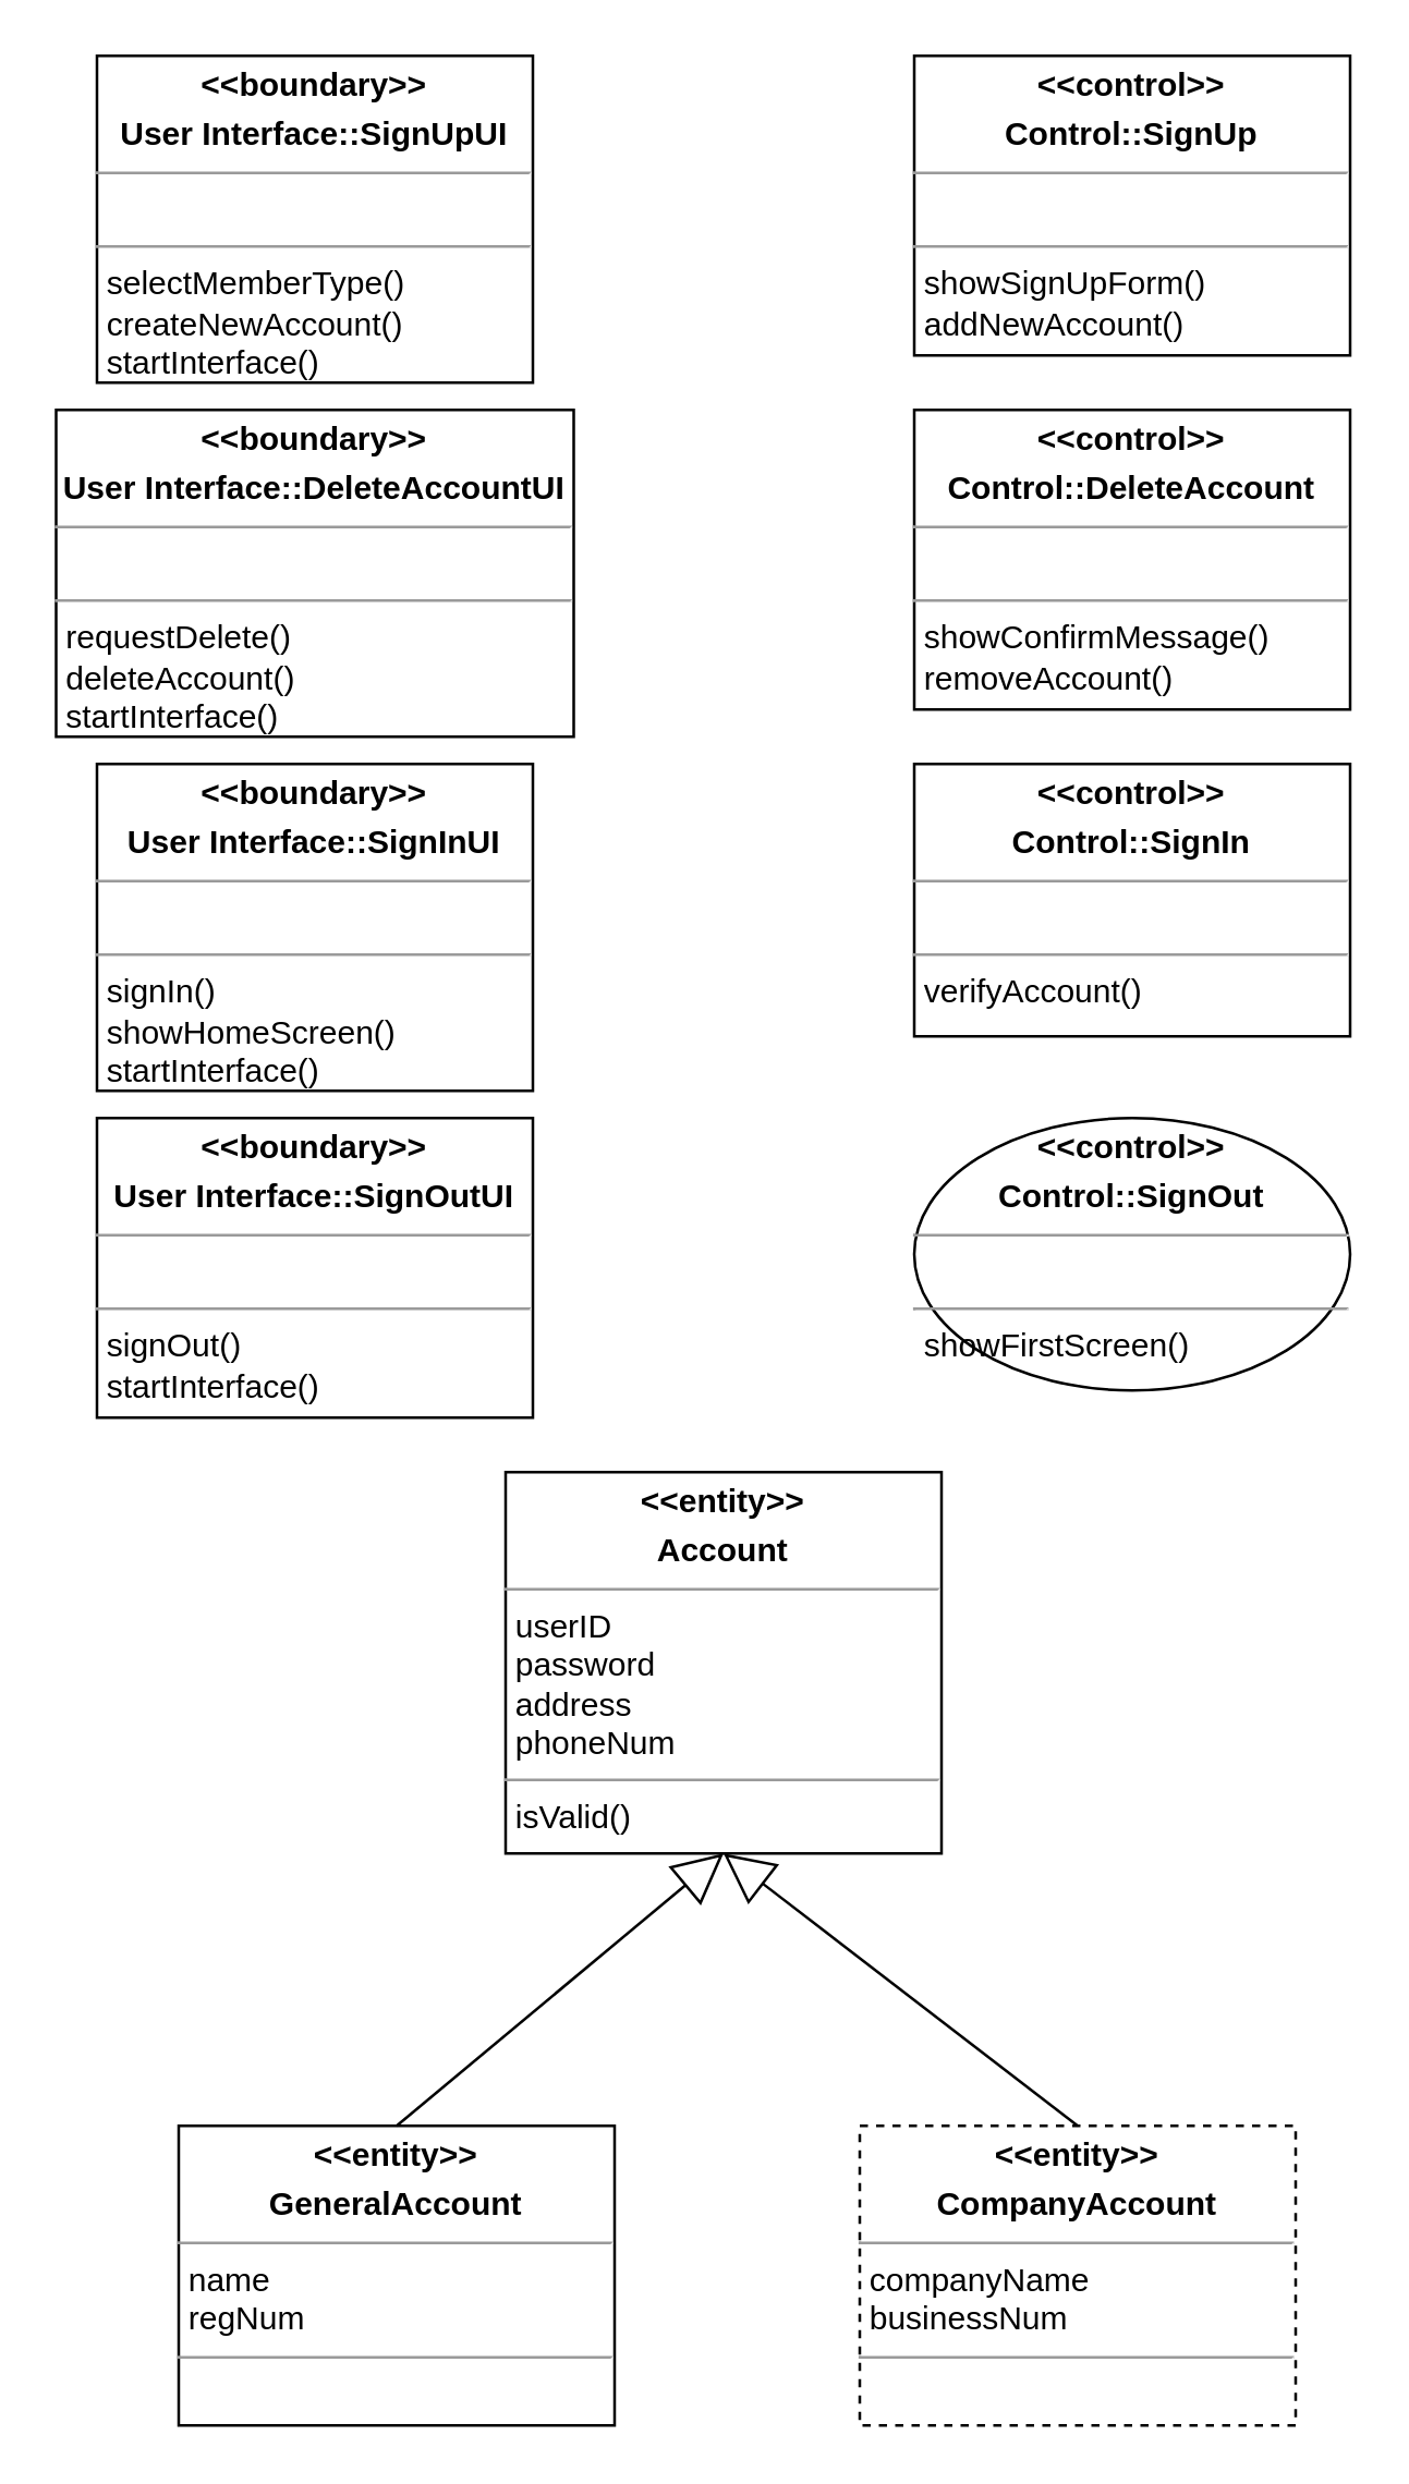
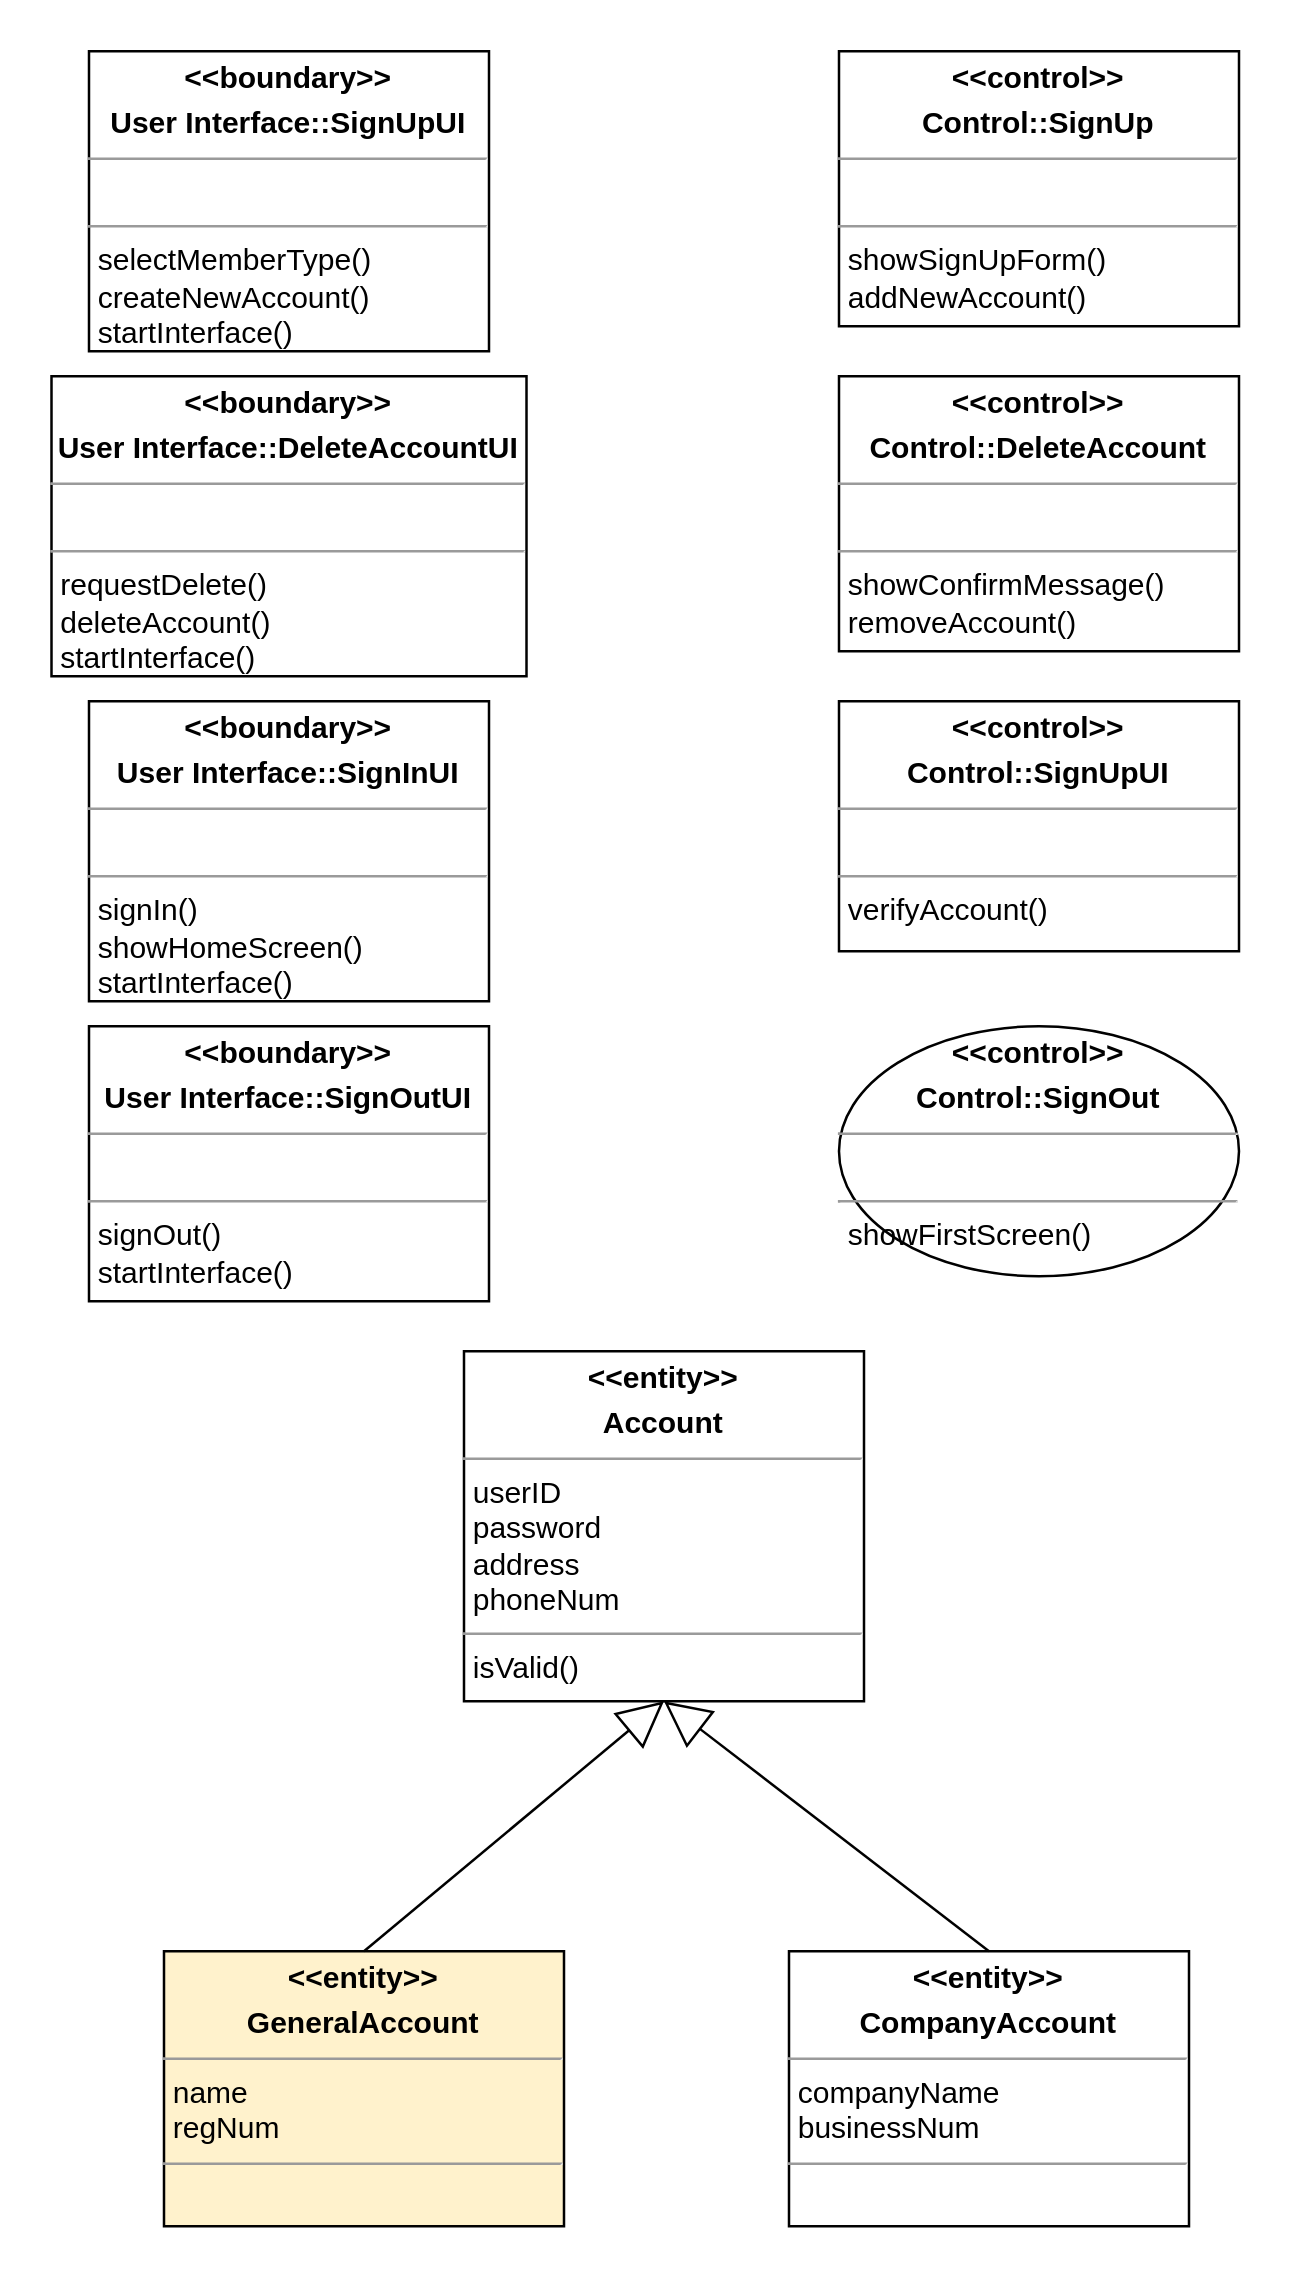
  <mxCell id="0" />
  <mxCell id="1" parent="0" />
  <mxCell id="2" value="&lt;p style=&quot;margin:0px;margin-top:4px;text-align:center;&quot;&gt;&lt;b&gt;&amp;lt;&amp;lt;boundary&amp;gt;&amp;gt;&lt;/b&gt;&lt;/p&gt;&lt;p style=&quot;margin:0px;margin-top:4px;text-align:center;&quot;&gt;&lt;b&gt;User Interface::SignUpUI&lt;/b&gt;&lt;/p&gt;&lt;hr size=&quot;1&quot;&gt;&lt;p style=&quot;margin:0px;margin-left:4px;&quot;&gt;&lt;br&gt;&lt;/p&gt;&lt;hr size=&quot;1&quot;&gt;&lt;p style=&quot;margin:0px;margin-left:4px;&quot;&gt;selectMemberType()&lt;/p&gt;&lt;p style=&quot;margin:0px;margin-left:4px;&quot;&gt;createNewAccount()&lt;/p&gt;&lt;p style=&quot;margin:0px;margin-left:4px;&quot;&gt;startInterface()&lt;/p&gt;" style="verticalAlign=top;align=left;overflow=fill;fontSize=12;fontFamily=Helvetica;html=1;whiteSpace=wrap;" vertex="1" parent="1"><mxGeometry x="35" y="20" width="160" height="120" as="geometry" /></mxCell>
  <mxCell id="3" value="&lt;p style=&quot;margin:0px;margin-top:4px;text-align:center;&quot;&gt;&lt;b&gt;&amp;lt;&amp;lt;control&amp;gt;&amp;gt;&lt;/b&gt;&lt;/p&gt;&lt;p style=&quot;margin:0px;margin-top:4px;text-align:center;&quot;&gt;&lt;b&gt;Control::SignUp&lt;/b&gt;&lt;/p&gt;&lt;hr size=&quot;1&quot;&gt;&lt;p style=&quot;margin:0px;margin-left:4px;&quot;&gt;&lt;br&gt;&lt;/p&gt;&lt;hr size=&quot;1&quot;&gt;&lt;p style=&quot;margin:0px;margin-left:4px;&quot;&gt;showSignUpForm()&lt;/p&gt;&lt;p style=&quot;margin:0px;margin-left:4px;&quot;&gt;addNewAccount()&lt;/p&gt;" style="verticalAlign=top;align=left;overflow=fill;fontSize=12;fontFamily=Helvetica;html=1;whiteSpace=wrap;" vertex="1" parent="1"><mxGeometry x="335" y="20" width="160" height="110" as="geometry" /></mxCell>
  <mxCell id="4" value="&lt;p style=&quot;margin:0px;margin-top:4px;text-align:center;&quot;&gt;&lt;b&gt;&amp;lt;&amp;lt;entity&amp;gt;&amp;gt;&lt;/b&gt;&lt;/p&gt;&lt;p style=&quot;margin:0px;margin-top:4px;text-align:center;&quot;&gt;&lt;b&gt;Account&lt;/b&gt;&lt;/p&gt;&lt;hr size=&quot;1&quot;&gt;&lt;p style=&quot;margin:0px;margin-left:4px;&quot;&gt;userID&lt;/p&gt;&lt;p style=&quot;margin:0px;margin-left:4px;&quot;&gt;password&lt;/p&gt;&lt;p style=&quot;margin:0px;margin-left:4px;&quot;&gt;address&lt;/p&gt;&lt;p style=&quot;margin:0px;margin-left:4px;&quot;&gt;phoneNum&lt;/p&gt;&lt;hr size=&quot;1&quot;&gt;&lt;p style=&quot;margin:0px;margin-left:4px;&quot;&gt;isValid()&lt;/p&gt;" style="verticalAlign=top;align=left;overflow=fill;fontSize=12;fontFamily=Helvetica;html=1;whiteSpace=wrap;" vertex="1" parent="1"><mxGeometry x="185" y="540" width="160" height="140" as="geometry" /></mxCell>
- <mxCell id="5" value="&lt;p style=&quot;margin:0px;margin-top:4px;text-align:center;&quot;&gt;&lt;b&gt;&amp;lt;&amp;lt;entity&amp;gt;&amp;gt;&lt;/b&gt;&lt;/p&gt;&lt;p style=&quot;margin:0px;margin-top:4px;text-align:center;&quot;&gt;&lt;b&gt;GeneralAccount&lt;/b&gt;&lt;/p&gt;&lt;hr size=&quot;1&quot;&gt;&lt;p style=&quot;margin:0px;margin-left:4px;&quot;&gt;name&lt;/p&gt;&lt;p style=&quot;margin:0px;margin-left:4px;&quot;&gt;regNum&lt;/p&gt;&lt;hr size=&quot;1&quot;&gt;&lt;p style=&quot;margin:0px;margin-left:4px;&quot;&gt;&lt;br&gt;&lt;/p&gt;" style="verticalAlign=top;align=left;overflow=fill;fontSize=12;fontFamily=Helvetica;html=1;whiteSpace=wrap;" vertex="1" parent="1"><mxGeometry x="65" y="780" width="160" height="110" as="geometry" /></mxCell>
- <mxCell id="6" value="&lt;p style=&quot;margin:0px;margin-top:4px;text-align:center;&quot;&gt;&lt;b&gt;&amp;lt;&amp;lt;entity&amp;gt;&amp;gt;&lt;/b&gt;&lt;/p&gt;&lt;p style=&quot;margin:0px;margin-top:4px;text-align:center;&quot;&gt;&lt;b&gt;CompanyAccount&lt;/b&gt;&lt;/p&gt;&lt;hr size=&quot;1&quot;&gt;&lt;p style=&quot;margin:0px;margin-left:4px;&quot;&gt;companyName&lt;/p&gt;&lt;p style=&quot;margin:0px;margin-left:4px;&quot;&gt;businessNum&lt;/p&gt;&lt;hr size=&quot;1&quot;&gt;&lt;p style=&quot;margin:0px;margin-left:4px;&quot;&gt;&lt;br&gt;&lt;/p&gt;" style="verticalAlign=top;align=left;overflow=fill;fontSize=12;fontFamily=Helvetica;html=1;whiteSpace=wrap;dashed=1;" vertex="1" parent="1"><mxGeometry x="315" y="780" width="160" height="110" as="geometry" /></mxCell>
+ <mxCell id="5" value="&lt;p style=&quot;margin:0px;margin-top:4px;text-align:center;&quot;&gt;&lt;b&gt;&amp;lt;&amp;lt;entity&amp;gt;&amp;gt;&lt;/b&gt;&lt;/p&gt;&lt;p style=&quot;margin:0px;margin-top:4px;text-align:center;&quot;&gt;&lt;b&gt;GeneralAccount&lt;/b&gt;&lt;/p&gt;&lt;hr size=&quot;1&quot;&gt;&lt;p style=&quot;margin:0px;margin-left:4px;&quot;&gt;name&lt;/p&gt;&lt;p style=&quot;margin:0px;margin-left:4px;&quot;&gt;regNum&lt;/p&gt;&lt;hr size=&quot;1&quot;&gt;&lt;p style=&quot;margin:0px;margin-left:4px;&quot;&gt;&lt;br&gt;&lt;/p&gt;" style="verticalAlign=top;align=left;overflow=fill;fontSize=12;fontFamily=Helvetica;html=1;whiteSpace=wrap;fillColor=#fff2cc;" vertex="1" parent="1"><mxGeometry x="65" y="780" width="160" height="110" as="geometry" /></mxCell>
+ <mxCell id="6" value="&lt;p style=&quot;margin:0px;margin-top:4px;text-align:center;&quot;&gt;&lt;b&gt;&amp;lt;&amp;lt;entity&amp;gt;&amp;gt;&lt;/b&gt;&lt;/p&gt;&lt;p style=&quot;margin:0px;margin-top:4px;text-align:center;&quot;&gt;&lt;b&gt;CompanyAccount&lt;/b&gt;&lt;/p&gt;&lt;hr size=&quot;1&quot;&gt;&lt;p style=&quot;margin:0px;margin-left:4px;&quot;&gt;companyName&lt;/p&gt;&lt;p style=&quot;margin:0px;margin-left:4px;&quot;&gt;businessNum&lt;/p&gt;&lt;hr size=&quot;1&quot;&gt;&lt;p style=&quot;margin:0px;margin-left:4px;&quot;&gt;&lt;br&gt;&lt;/p&gt;" style="verticalAlign=top;align=left;overflow=fill;fontSize=12;fontFamily=Helvetica;html=1;whiteSpace=wrap;" vertex="1" parent="1"><mxGeometry x="315" y="780" width="160" height="110" as="geometry" /></mxCell>
  <mxCell id="7" value="&lt;p style=&quot;margin:0px;margin-top:4px;text-align:center;&quot;&gt;&lt;b&gt;&amp;lt;&amp;lt;boundary&amp;gt;&amp;gt;&lt;/b&gt;&lt;/p&gt;&lt;p style=&quot;margin:0px;margin-top:4px;text-align:center;&quot;&gt;&lt;b&gt;User Interface::DeleteAccountUI&lt;/b&gt;&lt;/p&gt;&lt;hr size=&quot;1&quot;&gt;&lt;p style=&quot;margin:0px;margin-left:4px;&quot;&gt;&lt;br&gt;&lt;/p&gt;&lt;hr size=&quot;1&quot;&gt;&lt;p style=&quot;margin:0px;margin-left:4px;&quot;&gt;requestDelete()&lt;/p&gt;&lt;p style=&quot;margin:0px;margin-left:4px;&quot;&gt;deleteAccount()&lt;/p&gt;&lt;p style=&quot;margin:0px;margin-left:4px;&quot;&gt;startInterface()&lt;br&gt;&lt;/p&gt;" style="verticalAlign=top;align=left;overflow=fill;fontSize=12;fontFamily=Helvetica;html=1;whiteSpace=wrap;" vertex="1" parent="1"><mxGeometry x="20" y="150" width="190" height="120" as="geometry" /></mxCell>
  <mxCell id="8" value="&lt;p style=&quot;margin:0px;margin-top:4px;text-align:center;&quot;&gt;&lt;b&gt;&amp;lt;&amp;lt;control&amp;gt;&amp;gt;&lt;/b&gt;&lt;/p&gt;&lt;p style=&quot;margin:0px;margin-top:4px;text-align:center;&quot;&gt;&lt;b&gt;Control::DeleteAccount&lt;/b&gt;&lt;/p&gt;&lt;hr size=&quot;1&quot;&gt;&lt;p style=&quot;margin:0px;margin-left:4px;&quot;&gt;&lt;br&gt;&lt;/p&gt;&lt;hr size=&quot;1&quot;&gt;&lt;p style=&quot;margin:0px;margin-left:4px;&quot;&gt;showConfirmMessage()&lt;/p&gt;&lt;p style=&quot;margin:0px;margin-left:4px;&quot;&gt;removeAccount()&lt;/p&gt;" style="verticalAlign=top;align=left;overflow=fill;fontSize=12;fontFamily=Helvetica;html=1;whiteSpace=wrap;" vertex="1" parent="1"><mxGeometry x="335" y="150" width="160" height="110" as="geometry" /></mxCell>
  <mxCell id="9" value="&lt;p style=&quot;margin:0px;margin-top:4px;text-align:center;&quot;&gt;&lt;b&gt;&amp;lt;&amp;lt;boundary&amp;gt;&amp;gt;&lt;/b&gt;&lt;/p&gt;&lt;p style=&quot;margin:0px;margin-top:4px;text-align:center;&quot;&gt;&lt;b&gt;User Interface::SignInUI&lt;/b&gt;&lt;/p&gt;&lt;hr size=&quot;1&quot;&gt;&lt;p style=&quot;margin:0px;margin-left:4px;&quot;&gt;&lt;br&gt;&lt;/p&gt;&lt;hr size=&quot;1&quot;&gt;&lt;p style=&quot;margin:0px;margin-left:4px;&quot;&gt;signIn()&lt;/p&gt;&lt;p style=&quot;margin:0px;margin-left:4px;&quot;&gt;showHomeScreen()&lt;br&gt;&lt;/p&gt;&lt;p style=&quot;margin:0px;margin-left:4px;&quot;&gt;startInterface()&lt;br&gt;&lt;/p&gt;" style="verticalAlign=top;align=left;overflow=fill;fontSize=12;fontFamily=Helvetica;html=1;whiteSpace=wrap;" vertex="1" parent="1"><mxGeometry x="35" y="280" width="160" height="120" as="geometry" /></mxCell>
- <mxCell id="10" value="&lt;p style=&quot;margin:0px;margin-top:4px;text-align:center;&quot;&gt;&lt;b&gt;&amp;lt;&amp;lt;control&amp;gt;&amp;gt;&lt;/b&gt;&lt;/p&gt;&lt;p style=&quot;margin:0px;margin-top:4px;text-align:center;&quot;&gt;&lt;b&gt;Control::SignIn&lt;/b&gt;&lt;/p&gt;&lt;hr size=&quot;1&quot;&gt;&lt;p style=&quot;margin:0px;margin-left:4px;&quot;&gt;&lt;br&gt;&lt;/p&gt;&lt;hr size=&quot;1&quot;&gt;&lt;p style=&quot;margin:0px;margin-left:4px;&quot;&gt;verifyAccount()&lt;/p&gt;" style="verticalAlign=top;align=left;overflow=fill;fontSize=12;fontFamily=Helvetica;html=1;whiteSpace=wrap;" vertex="1" parent="1"><mxGeometry x="335" y="280" width="160" height="100" as="geometry" /></mxCell>
+ <mxCell id="10" value="&lt;p style=&quot;margin:0px;margin-top:4px;text-align:center;&quot;&gt;&lt;b&gt;&amp;lt;&amp;lt;control&amp;gt;&amp;gt;&lt;/b&gt;&lt;/p&gt;&lt;p style=&quot;margin:0px;margin-top:4px;text-align:center;&quot;&gt;&lt;b&gt;Control::SignUpUI&lt;/b&gt;&lt;/p&gt;&lt;hr size=&quot;1&quot;&gt;&lt;p style=&quot;margin:0px;margin-left:4px;&quot;&gt;&lt;br&gt;&lt;/p&gt;&lt;hr size=&quot;1&quot;&gt;&lt;p style=&quot;margin:0px;margin-left:4px;&quot;&gt;verifyAccount()&lt;/p&gt;" style="verticalAlign=top;align=left;overflow=fill;fontSize=12;fontFamily=Helvetica;html=1;whiteSpace=wrap;" vertex="1" parent="1"><mxGeometry x="335" y="280" width="160" height="100" as="geometry" /></mxCell>
  <mxCell id="11" value="&lt;p style=&quot;margin:0px;margin-top:4px;text-align:center;&quot;&gt;&lt;b&gt;&amp;lt;&amp;lt;boundary&amp;gt;&amp;gt;&lt;/b&gt;&lt;/p&gt;&lt;p style=&quot;margin:0px;margin-top:4px;text-align:center;&quot;&gt;&lt;b&gt;User Interface::SignOutUI&lt;/b&gt;&lt;/p&gt;&lt;hr size=&quot;1&quot;&gt;&lt;p style=&quot;margin:0px;margin-left:4px;&quot;&gt;&lt;br&gt;&lt;/p&gt;&lt;hr size=&quot;1&quot;&gt;&lt;p style=&quot;margin:0px;margin-left:4px;&quot;&gt;signOut()&lt;/p&gt;&lt;p style=&quot;margin:0px;margin-left:4px;&quot;&gt;startInterface()&lt;br&gt;&lt;/p&gt;" style="verticalAlign=top;align=left;overflow=fill;fontSize=12;fontFamily=Helvetica;html=1;whiteSpace=wrap;" vertex="1" parent="1"><mxGeometry x="35" y="410" width="160" height="110" as="geometry" /></mxCell>
  <mxCell id="12" value="&lt;p style=&quot;margin:0px;margin-top:4px;text-align:center;&quot;&gt;&lt;b&gt;&amp;lt;&amp;lt;control&amp;gt;&amp;gt;&lt;/b&gt;&lt;/p&gt;&lt;p style=&quot;margin:0px;margin-top:4px;text-align:center;&quot;&gt;&lt;b&gt;Control::SignOut&lt;/b&gt;&lt;/p&gt;&lt;hr size=&quot;1&quot;&gt;&lt;p style=&quot;margin:0px;margin-left:4px;&quot;&gt;&lt;br&gt;&lt;/p&gt;&lt;hr size=&quot;1&quot;&gt;&lt;p style=&quot;margin:0px;margin-left:4px;&quot;&gt;showFirstScreen()&lt;/p&gt;" style="ellipse;verticalAlign=top;align=left;overflow=fill;fontSize=12;fontFamily=Helvetica;html=1;whiteSpace=wrap;" vertex="1" parent="1"><mxGeometry x="335" y="410" width="160" height="100" as="geometry" /></mxCell>
  <mxCell id="13" value="" style="endArrow=block;endSize=16;endFill=0;html=1;rounded=0;entryX=0.5;entryY=1;entryDx=0;entryDy=0;exitX=0.5;exitY=0;exitDx=0;exitDy=0;" edge="1" parent="1" source="5" target="4"><mxGeometry width="160" relative="1" as="geometry"><mxPoint x="105" y="740" as="sourcePoint" /><mxPoint x="265" y="740" as="targetPoint" /></mxGeometry></mxCell>
  <mxCell id="14" value="" style="endArrow=block;endSize=16;endFill=0;html=1;rounded=0;entryX=0.5;entryY=1;entryDx=0;entryDy=0;exitX=0.5;exitY=0;exitDx=0;exitDy=0;" edge="1" parent="1" source="6" target="4"><mxGeometry width="160" relative="1" as="geometry"><mxPoint x="435" y="740" as="sourcePoint" /><mxPoint x="265" y="660" as="targetPoint" /></mxGeometry></mxCell>
